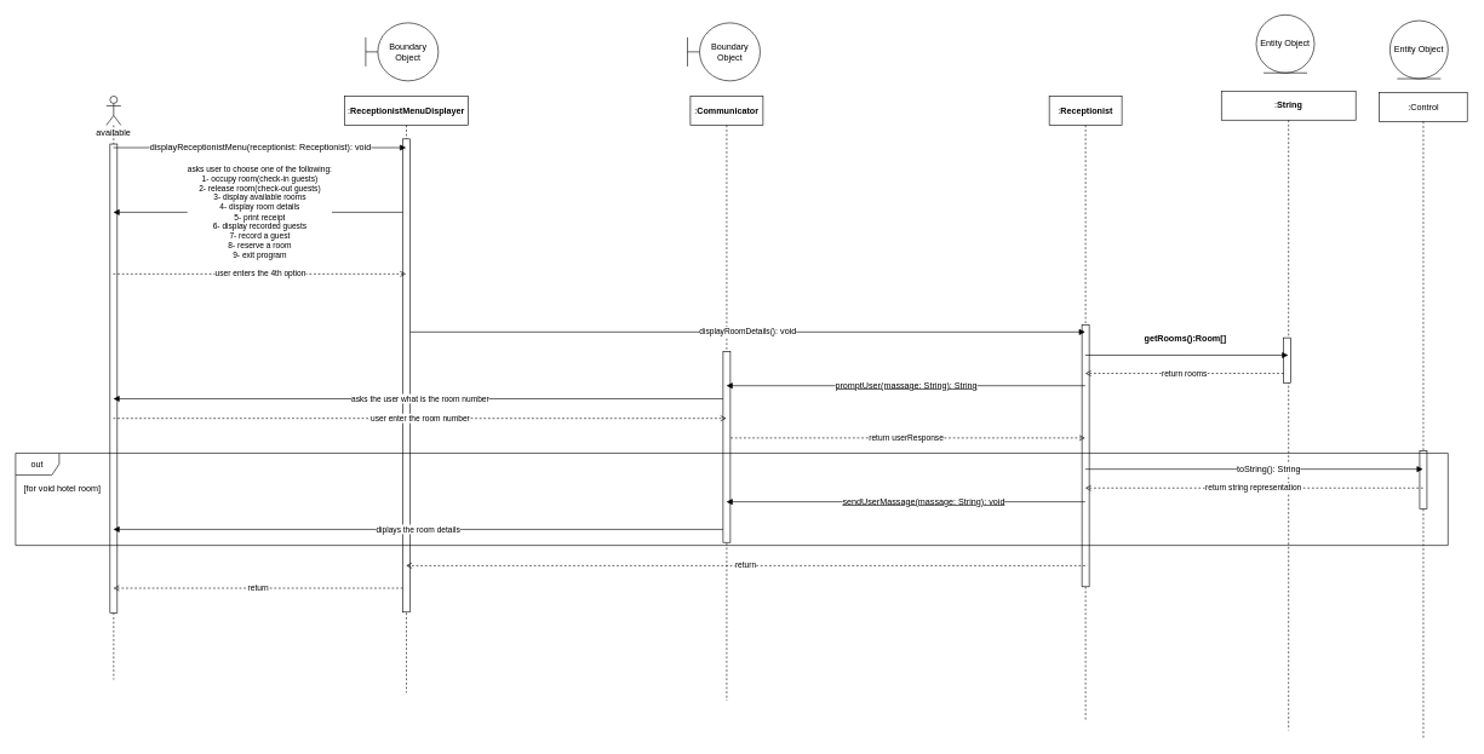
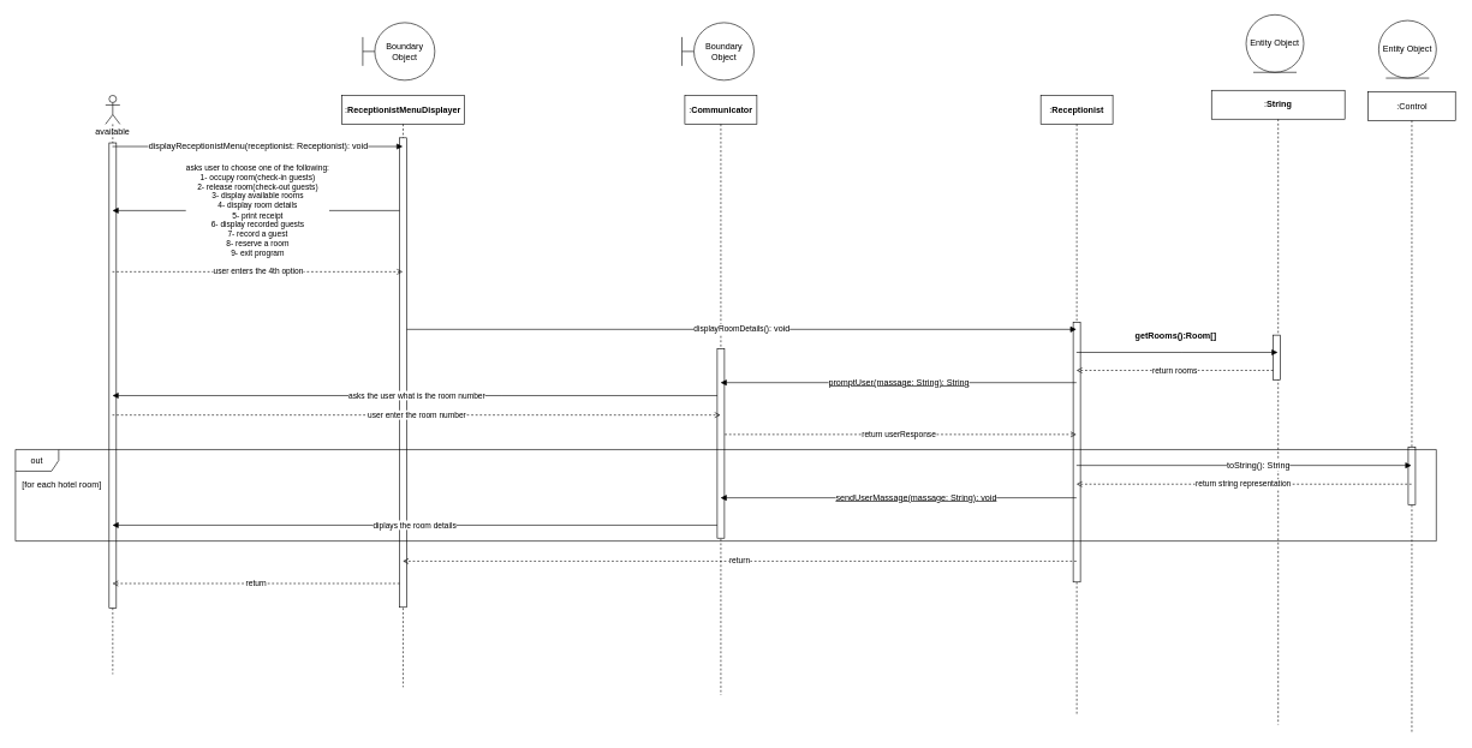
  <mxCell id="0" />
  <mxCell id="1" parent="0" />
  <mxCell id="2" value="available" style="shape=umlLifeline;participant=umlActor;perimeter=lifelinePerimeter;whiteSpace=wrap;html=1;container=1;collapsible=0;recursiveResize=0;verticalAlign=top;spacingTop=36;outlineConnect=0;" parent="1" vertex="1"><mxGeometry x="145" y="132" width="20" height="804" as="geometry" /></mxCell>
  <mxCell id="3" value="" style="html=1;points=[];perimeter=orthogonalPerimeter;" parent="2" vertex="1"><mxGeometry x="5" y="66" width="10" height="646" as="geometry" /></mxCell>
  <mxCell id="4" value="asks user to&amp;nbsp;choose one of the following:&lt;br&gt;1- occupy room(check-in guests)&lt;br&gt;2- release room(check-out guests)&lt;br&gt;3- display available rooms&lt;br&gt;4- display room details&lt;br&gt;5- print receipt&lt;br&gt;6- display recorded guests&lt;br&gt;7- record a guest&lt;br&gt;8- reserve a room&lt;br&gt;9- exit program" style="edgeStyle=none;rounded=0;orthogonalLoop=1;jettySize=auto;html=1;endArrow=block;endFill=1;" parent="1" source="5" target="2" edge="1"><mxGeometry relative="1" as="geometry"><Array as="points"><mxPoint x="327" y="292" /></Array></mxGeometry></mxCell>
  <mxCell id="5" value=":&lt;span style=&quot;font-weight: 700;&quot;&gt;ReceptionistMenuDisplayer&lt;/span&gt;" style="shape=umlLifeline;perimeter=lifelinePerimeter;whiteSpace=wrap;html=1;container=1;collapsible=0;recursiveResize=0;outlineConnect=0;" parent="1" vertex="1"><mxGeometry x="473" y="132" width="170" height="822" as="geometry" /></mxCell>
  <mxCell id="6" value="" style="html=1;points=[];perimeter=orthogonalPerimeter;" parent="5" vertex="1"><mxGeometry x="80" y="59" width="10" height="652" as="geometry" /></mxCell>
  <mxCell id="7" value=":&lt;span style=&quot;font-weight: 700;&quot;&gt;Receptionist&lt;/span&gt;" style="shape=umlLifeline;perimeter=lifelinePerimeter;whiteSpace=wrap;html=1;container=1;collapsible=0;recursiveResize=0;outlineConnect=0;" parent="1" vertex="1"><mxGeometry x="1443" y="132" width="100" height="862" as="geometry" /></mxCell>
  <mxCell id="8" value="" style="html=1;points=[];perimeter=orthogonalPerimeter;" parent="7" vertex="1"><mxGeometry x="45" y="315" width="10" height="361" as="geometry" /></mxCell>
  <mxCell id="9" value="asks the user what is the room number" style="edgeStyle=none;rounded=0;orthogonalLoop=1;jettySize=auto;html=1;endArrow=block;endFill=1;" parent="1" source="13" target="2" edge="1"><mxGeometry relative="1" as="geometry"><Array as="points"><mxPoint x="694" y="549" /></Array></mxGeometry></mxCell>
  <mxCell id="10" value="return userResponse" style="edgeStyle=none;rounded=0;orthogonalLoop=1;jettySize=auto;html=1;dashed=1;endArrow=open;endFill=0;" parent="1" source="13" target="7" edge="1"><mxGeometry relative="1" as="geometry"><Array as="points"><mxPoint x="1247" y="603" /></Array></mxGeometry></mxCell>
  <mxCell id="11" value=":&lt;span style=&quot;font-weight: 700;&quot;&gt;String&lt;/span&gt;" style="shape=umlLifeline;perimeter=lifelinePerimeter;whiteSpace=wrap;html=1;container=1;collapsible=0;recursiveResize=0;outlineConnect=0;" parent="1" vertex="1"><mxGeometry x="1680" y="125" width="185" height="881" as="geometry" /></mxCell>
  <mxCell id="12" value="&lt;span style=&quot;color: rgba(0, 0, 0, 0); font-family: monospace; font-size: 0px; text-align: start;&quot;&gt;%3CmxGraphModel%3E%3Croot%3E%3CmxCell%20id%3D%220%22%2F%3E%3CmxCell%20id%3D%221%22%20parent%3D%220%22%2F%3E%3CmxCell%20id%3D%222%22%20value%3D%22%26lt%3Bspan%20style%3D%26quot%3Bfont-size%3A%2012px%3B%20text-align%3A%20left%3B%20text-decoration-line%3A%20underline%3B%26quot%3B%26gt%3BpromptUser(massage%3A%26amp%3Bnbsp%3BString)%3A%26amp%3Bnbsp%3BString%26lt%3B%2Fspan%26gt%3B%22%20style%3D%22edgeStyle%3Dnone%3Brounded%3D0%3BorthogonalLoop%3D1%3BjettySize%3Dauto%3Bhtml%3D1%3BendArrow%3Dblock%3BendFill%3D1%3B%22%20edge%3D%221%22%20parent%3D%221%22%3E%3CmxGeometry%20relative%3D%221%22%20as%3D%22geometry%22%3E%3CArray%20as%3D%22points%22%3E%3CmxPoint%20x%3D%221063%22%20y%3D%22-65%22%2F%3E%3C%2FArray%3E%3CmxPoint%20x%3D%221273.5%22%20y%3D%22-65%22%20as%3D%22sourcePoint%22%2F%3E%3CmxPoint%20x%3D%22778.833%22%20y%3D%22-65%22%20as%3D%22targetPoint%22%2F%3E%3C%2FmxGeometry%3E%3C%2FmxCell%3E%3C%2Froot%3E%3C%2FmxGraphModel%3E&lt;/span&gt;&lt;span style=&quot;color: rgba(0, 0, 0, 0); font-family: monospace; font-size: 0px; text-align: start;&quot;&gt;%3CmxGraphModel%3E%3Croot%3E%3CmxCell%20id%3D%220%22%2F%3E%3CmxCell%20id%3D%221%22%20parent%3D%220%22%2F%3E%3CmxCell%20id%3D%222%22%20value%3D%22%26lt%3Bspan%20style%3D%26quot%3Bfont-size%3A%2012px%3B%20text-align%3A%20left%3B%20text-decoration-line%3A%20underline%3B%26quot%3B%26gt%3BpromptUser(massage%3A%26amp%3Bnbsp%3BString)%3A%26amp%3Bnbsp%3BString%26lt%3B%2Fspan%26gt%3B%22%20style%3D%22edgeStyle%3Dnone%3Brounded%3D0%3BorthogonalLoop%3D1%3BjettySize%3Dauto%3Bhtml%3D1%3BendArrow%3Dblock%3BendFill%3D1%3B%22%20edge%3D%221%22%20parent%3D%221%22%3E%3CmxGeometry%20relative%3D%221%22%20as%3D%22geometry%22%3E%3CArray%20as%3D%22points%22%3E%3CmxPoint%20x%3D%221063%22%20y%3D%22-65%22%2F%3E%3C%2FArray%3E%3CmxPoint%20x%3D%221273.5%22%20y%3D%22-65%22%20as%3D%22sourcePoint%22%2F%3E%3CmxPoint%20x%3D%22778.833%22%20y%3D%22-65%22%20as%3D%22targetPoint%22%2F%3E%3C%2FmxGeometry%3E%3C%2FmxCell%3E%3C%2Froot%3E%3C%2FmxGraphModel%3E&lt;/span&gt;" style="html=1;points=[];perimeter=orthogonalPerimeter;" parent="11" vertex="1"><mxGeometry x="85.5" y="340" width="10" height="62" as="geometry" /></mxCell>
  <mxCell id="13" value=":&lt;span style=&quot;font-weight: 700;&quot;&gt;Communicator&lt;/span&gt;" style="shape=umlLifeline;perimeter=lifelinePerimeter;whiteSpace=wrap;html=1;container=1;collapsible=0;recursiveResize=0;outlineConnect=0;" parent="1" vertex="1"><mxGeometry x="949" y="132" width="100" height="833" as="geometry" /></mxCell>
  <mxCell id="14" value="&lt;span style=&quot;color: rgba(0, 0, 0, 0); font-family: monospace; font-size: 0px; text-align: start;&quot;&gt;%3CmxGraphModel%3E%3Croot%3E%3CmxCell%20id%3D%220%22%2F%3E%3CmxCell%20id%3D%221%22%20parent%3D%220%22%2F%3E%3CmxCell%20id%3D%222%22%20value%3D%22%26lt%3Bspan%20style%3D%26quot%3Bfont-size%3A%2012px%3B%20text-align%3A%20left%3B%20text-decoration-line%3A%20underline%3B%26quot%3B%26gt%3BpromptUser(massage%3A%26amp%3Bnbsp%3BString)%3A%26amp%3Bnbsp%3BString%26lt%3B%2Fspan%26gt%3B%22%20style%3D%22edgeStyle%3Dnone%3Brounded%3D0%3BorthogonalLoop%3D1%3BjettySize%3Dauto%3Bhtml%3D1%3BendArrow%3Dblock%3BendFill%3D1%3B%22%20edge%3D%221%22%20parent%3D%221%22%3E%3CmxGeometry%20relative%3D%221%22%20as%3D%22geometry%22%3E%3CArray%20as%3D%22points%22%3E%3CmxPoint%20x%3D%221063%22%20y%3D%22-65%22%2F%3E%3C%2FArray%3E%3CmxPoint%20x%3D%221273.5%22%20y%3D%22-65%22%20as%3D%22sourcePoint%22%2F%3E%3CmxPoint%20x%3D%22778.833%22%20y%3D%22-65%22%20as%3D%22targetPoint%22%2F%3E%3C%2FmxGeometry%3E%3C%2FmxCell%3E%3C%2Froot%3E%3C%2FmxGraphModel%3E&lt;/span&gt;&lt;span style=&quot;color: rgba(0, 0, 0, 0); font-family: monospace; font-size: 0px; text-align: start;&quot;&gt;%3CmxGraphModel%3E%3Croot%3E%3CmxCell%20id%3D%220%22%2F%3E%3CmxCell%20id%3D%221%22%20parent%3D%220%22%2F%3E%3CmxCell%20id%3D%222%22%20value%3D%22%26lt%3Bspan%20style%3D%26quot%3Bfont-size%3A%2012px%3B%20text-align%3A%20left%3B%20text-decoration-line%3A%20underline%3B%26quot%3B%26gt%3BpromptUser(massage%3A%26amp%3Bnbsp%3BString)%3A%26amp%3Bnbsp%3BString%26lt%3B%2Fspan%26gt%3B%22%20style%3D%22edgeStyle%3Dnone%3Brounded%3D0%3BorthogonalLoop%3D1%3BjettySize%3Dauto%3Bhtml%3D1%3BendArrow%3Dblock%3BendFill%3D1%3B%22%20edge%3D%221%22%20parent%3D%221%22%3E%3CmxGeometry%20relative%3D%221%22%20as%3D%22geometry%22%3E%3CArray%20as%3D%22points%22%3E%3CmxPoint%20x%3D%221063%22%20y%3D%22-65%22%2F%3E%3C%2FArray%3E%3CmxPoint%20x%3D%221273.5%22%20y%3D%22-65%22%20as%3D%22sourcePoint%22%2F%3E%3CmxPoint%20x%3D%22778.833%22%20y%3D%22-65%22%20as%3D%22targetPoint%22%2F%3E%3C%2FmxGeometry%3E%3C%2FmxCell%3E%3C%2Froot%3E%3C%2FmxGraphModel%3E&lt;/span&gt;" style="html=1;points=[];perimeter=orthogonalPerimeter;" parent="13" vertex="1"><mxGeometry x="45" y="352" width="10" height="263" as="geometry" /></mxCell>
  <mxCell id="15" value="user enter the room number" style="edgeStyle=none;rounded=0;orthogonalLoop=1;jettySize=auto;html=1;endArrow=open;endFill=0;dashed=1;" parent="1" source="2" target="13" edge="1"><mxGeometry relative="1" as="geometry"><Array as="points"><mxPoint x="625" y="576" /></Array></mxGeometry></mxCell>
  <mxCell id="16" value="user enters the 4th option" style="edgeStyle=none;rounded=0;orthogonalLoop=1;jettySize=auto;html=1;endArrow=open;endFill=0;dashed=1;" parent="1" source="2" target="5" edge="1"><mxGeometry relative="1" as="geometry"><Array as="points"><mxPoint x="364" y="377" /></Array></mxGeometry></mxCell>
  <mxCell id="17" value="&lt;span style=&quot;font-size: 12px; text-align: left;&quot;&gt;displayReceptionistMenu(receptionist:&amp;nbsp;Receptionist):&amp;nbsp;void&lt;/span&gt;" style="rounded=0;orthogonalLoop=1;jettySize=auto;html=1;endArrow=block;endFill=1;" parent="1" source="2" target="5" edge="1"><mxGeometry relative="1" as="geometry"><mxPoint x="469" y="1262" as="targetPoint" /><Array as="points"><mxPoint x="354" y="203" /></Array></mxGeometry></mxCell>
  <mxCell id="18" value="&lt;span style=&quot;font-size: 12px; text-align: left; text-decoration-line: underline;&quot;&gt;promptUser(massage:&amp;nbsp;String):&amp;nbsp;String&lt;/span&gt;" style="edgeStyle=none;rounded=0;orthogonalLoop=1;jettySize=auto;html=1;endArrow=block;endFill=1;" parent="1" source="7" target="13" edge="1"><mxGeometry relative="1" as="geometry"><Array as="points"><mxPoint x="1298" y="531" /></Array></mxGeometry></mxCell>
  <mxCell id="19" value="Boundary Object" style="shape=umlBoundary;whiteSpace=wrap;html=1;" parent="1" vertex="1"><mxGeometry x="502" y="31" width="100" height="80" as="geometry" /></mxCell>
  <mxCell id="20" value="Boundary Object" style="shape=umlBoundary;whiteSpace=wrap;html=1;" parent="1" vertex="1"><mxGeometry x="945" y="31" width="100" height="80" as="geometry" /></mxCell>
  <mxCell id="21" value="Entity Object" style="ellipse;shape=umlEntity;whiteSpace=wrap;html=1;" parent="1" vertex="1"><mxGeometry x="1728" y="20" width="80" height="80" as="geometry" /></mxCell>
  <mxCell id="22" value="&lt;b style=&quot;font-size: 12px;&quot;&gt;getRooms():Room[]&lt;/b&gt;" style="rounded=0;orthogonalLoop=1;jettySize=auto;html=1;endArrow=block;endFill=1;" parent="1" source="7" target="11" edge="1"><mxGeometry x="-0.028" y="22" relative="1" as="geometry"><Array as="points"><mxPoint x="1638" y="489" /></Array><mxPoint x="2074.67" y="517" as="sourcePoint" /><mxPoint x="1689" y="517" as="targetPoint" /><mxPoint x="1" as="offset" /></mxGeometry></mxCell>
  <mxCell id="23" value="Entity Object" style="ellipse;shape=umlEntity;whiteSpace=wrap;html=1;" parent="1" vertex="1"><mxGeometry x="1912" y="28" width="80" height="80" as="geometry" /></mxCell>
  <mxCell id="24" value=":Control" style="shape=umlLifeline;perimeter=lifelinePerimeter;whiteSpace=wrap;html=1;container=1;collapsible=0;recursiveResize=0;outlineConnect=0;" parent="1" vertex="1"><mxGeometry x="1897.5" y="127" width="121" height="890" as="geometry" /></mxCell>
  <mxCell id="25" value="" style="html=1;points=[];perimeter=orthogonalPerimeter;" vertex="1" parent="24"><mxGeometry x="55.5" y="494" width="10" height="80" as="geometry" /></mxCell>
  <mxCell id="26" value="&lt;span style=&quot;font-size: 12px; text-align: left;&quot;&gt;toString(): String&lt;/span&gt;" style="rounded=0;orthogonalLoop=1;jettySize=auto;html=1;endArrow=block;endFill=1;" parent="1" source="7" target="24" edge="1"><mxGeometry x="0.082" relative="1" as="geometry"><Array as="points"><mxPoint x="1745" y="646" /></Array><mxPoint x="1601.998" y="707" as="sourcePoint" /><mxPoint x="1882.72" y="707" as="targetPoint" /><mxPoint as="offset" /></mxGeometry></mxCell>
  <mxCell id="27" value="return string representation" style="rounded=0;orthogonalLoop=1;jettySize=auto;html=1;dashed=1;endArrow=open;endFill=0;" parent="1" source="24" target="7" edge="1"><mxGeometry x="0.005" relative="1" as="geometry"><Array as="points"><mxPoint x="1746" y="672" /></Array><mxPoint x="1626" y="774.1" as="sourcePoint" /><mxPoint x="2032" y="773.998" as="targetPoint" /><mxPoint as="offset" /></mxGeometry></mxCell>
  <mxCell id="28" value="&lt;span style=&quot;font-size: 12px; text-align: left; text-decoration-line: underline;&quot;&gt;sendUserMassage(massage: String): void&lt;/span&gt;" style="rounded=0;orthogonalLoop=1;jettySize=auto;html=1;endArrow=block;endFill=1;" parent="1" source="7" target="13" edge="1"><mxGeometry x="-0.096" relative="1" as="geometry"><Array as="points"><mxPoint x="1284" y="691" /></Array><mxPoint x="1011.998" y="741" as="sourcePoint" /><mxPoint x="1478.22" y="741" as="targetPoint" /><mxPoint as="offset" /></mxGeometry></mxCell>
  <mxCell id="29" value="return" style="rounded=0;orthogonalLoop=1;jettySize=auto;html=1;dashed=1;endArrow=open;endFill=0;" parent="1" edge="1" target="5" source="7"><mxGeometry relative="1" as="geometry"><Array as="points"><mxPoint x="1033" y="779" /></Array><mxPoint x="1492.5" y="1119" as="sourcePoint" /><mxPoint x="556.962" y="1119" as="targetPoint" /></mxGeometry></mxCell>
  <mxCell id="30" value="&lt;span style=&quot;text-align: left;&quot;&gt;displayRoomDetails()&lt;/span&gt;&lt;span style=&quot;text-align: left; font-size: 12px;&quot;&gt;: void&lt;/span&gt;" style="rounded=0;orthogonalLoop=1;jettySize=auto;html=1;startArrow=none;startFill=0;endArrow=block;endFill=1;" edge="1" parent="1" source="6" target="7"><mxGeometry relative="1" as="geometry"><Array as="points"><mxPoint x="1069" y="457" /></Array></mxGeometry></mxCell>
  <mxCell id="31" value="return rooms" style="edgeStyle=none;rounded=0;orthogonalLoop=1;jettySize=auto;html=1;startArrow=none;startFill=0;endArrow=open;endFill=0;dashed=1;" edge="1" parent="1" source="12" target="7"><mxGeometry relative="1" as="geometry"><Array as="points"><mxPoint x="1631" y="514" /></Array></mxGeometry></mxCell>
  <mxCell id="32" value="diplays the room details" style="edgeStyle=none;rounded=0;orthogonalLoop=1;jettySize=auto;html=1;startArrow=none;startFill=0;endArrow=block;endFill=1;" edge="1" parent="1" source="14" target="2"><mxGeometry relative="1" as="geometry"><Array as="points"><mxPoint x="583" y="729" /></Array></mxGeometry></mxCell>
  <mxCell id="33" value="out" style="shape=umlFrame;whiteSpace=wrap;html=1;" parent="1" vertex="1"><mxGeometry x="20.003" y="624" width="1971.997" height="127" as="geometry" /></mxCell>
- <mxCell id="34" value="[for void hotel room]" style="text;html=1;align=center;verticalAlign=middle;resizable=0;points=[];autosize=1;strokeColor=none;fillColor=none;" parent="1" vertex="1"><mxGeometry x="20" y="659.995" width="128" height="26" as="geometry" /></mxCell>
+ <mxCell id="34" value="[for each hotel room]" style="text;html=1;align=center;verticalAlign=middle;resizable=0;points=[];autosize=1;strokeColor=none;fillColor=none;" parent="1" vertex="1"><mxGeometry x="20" y="659.995" width="128" height="26" as="geometry" /></mxCell>
  <mxCell id="35" value="return" style="edgeStyle=none;rounded=0;orthogonalLoop=1;jettySize=auto;html=1;startArrow=none;startFill=0;endArrow=open;endFill=0;dashed=1;" edge="1" parent="1" source="6" target="2"><mxGeometry relative="1" as="geometry"><Array as="points"><mxPoint x="350" y="810" /></Array></mxGeometry></mxCell>
